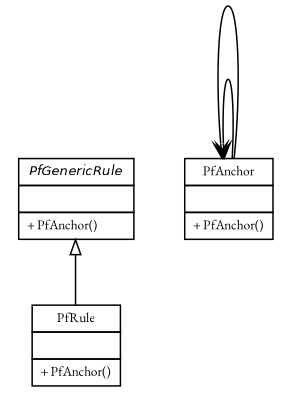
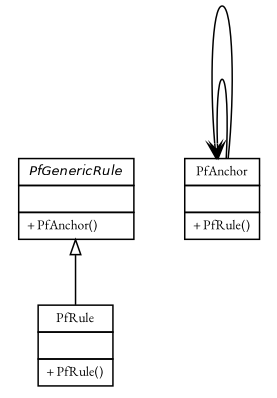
  digraph {
    fontname="EB Garamond"
    node [fontcolor=black fontname="EB Garamond" fontsize=9.0 shape=plaintext]
    edge [arrowhead=open color=black fontcolor=black fontname="EB Garamond" fontsize=10.0 headport=p labelfontname=Helvetica labelfontsize=10 tailport=p]
-   n1 [label=<<table border="0" cellborder="1" cellspacing="0" cellpadding="2" port="p" href="./PfRule.html"> 		<tr><td><table border="0" cellspacing="0" cellpadding="1"> 			<tr><td> PfRule </td></tr> 		</table></td></tr> 		<tr><td><table border="0" cellspacing="0" cellpadding="1"> 			<tr><td align="left">  </td></tr> 		</table></td></tr> 		<tr><td><table border="0" cellspacing="0" cellpadding="1"> 			<tr><td align="left"> + PfAnchor() </td></tr> 		</table></td></tr> 		</table>>]
-   n2 [label=<<table border="0" cellborder="1" cellspacing="0" cellpadding="2" port="p" href="./PfAnchor.html"> 		<tr><td><table border="0" cellspacing="0" cellpadding="1"> 			<tr><td> PfAnchor </td></tr> 		</table></td></tr> 		<tr><td><table border="0" cellspacing="0" cellpadding="1"> 			<tr><td align="left">  </td></tr> 		</table></td></tr> 		<tr><td><table border="0" cellspacing="0" cellpadding="1"> 			<tr><td align="left"> + PfAnchor() </td></tr> 		</table></td></tr> 		</table>>]
+   n1 [label=<<table border="0" cellborder="1" cellspacing="0" cellpadding="2" port="p" href="./PfRule.html"> 		<tr><td><table border="0" cellspacing="0" cellpadding="1"> 			<tr><td> PfRule </td></tr> 		</table></td></tr> 		<tr><td><table border="0" cellspacing="0" cellpadding="1"> 			<tr><td align="left">  </td></tr> 		</table></td></tr> 		<tr><td><table border="0" cellspacing="0" cellpadding="1"> 			<tr><td align="left"> + PfRule() </td></tr> 		</table></td></tr> 		</table>>]
+   n2 [label=<<table border="0" cellborder="1" cellspacing="0" cellpadding="2" port="p" href="./PfAnchor.html"> 		<tr><td><table border="0" cellspacing="0" cellpadding="1"> 			<tr><td> PfAnchor </td></tr> 		</table></td></tr> 		<tr><td><table border="0" cellspacing="0" cellpadding="1"> 			<tr><td align="left">  </td></tr> 		</table></td></tr> 		<tr><td><table border="0" cellspacing="0" cellpadding="1"> 			<tr><td align="left"> + PfRule() </td></tr> 		</table></td></tr> 		</table>>]
    n3 [label=<<table border="0" cellborder="1" cellspacing="0" cellpadding="2" port="p" href="./PfGenericRule.html"> 		<tr><td><table border="0" cellspacing="0" cellpadding="1"> 			<tr><td><font face="Helvetica-Oblique"> PfGenericRule </font></td></tr> 		</table></td></tr> 		<tr><td><table border="0" cellspacing="0" cellpadding="1"> 			<tr><td align="left">  </td></tr> 		</table></td></tr> 		<tr><td><table border="0" cellspacing="0" cellpadding="1"> 			<tr><td align="left"> + PfAnchor() </td></tr> 		</table></td></tr> 		</table>>]
    n2 -> n2
    n2 -> n2
    n3 -> n1 [arrowtail=empty dir=back fontsize=10 arrowhead="" color="" fontcolor=""]
  }
